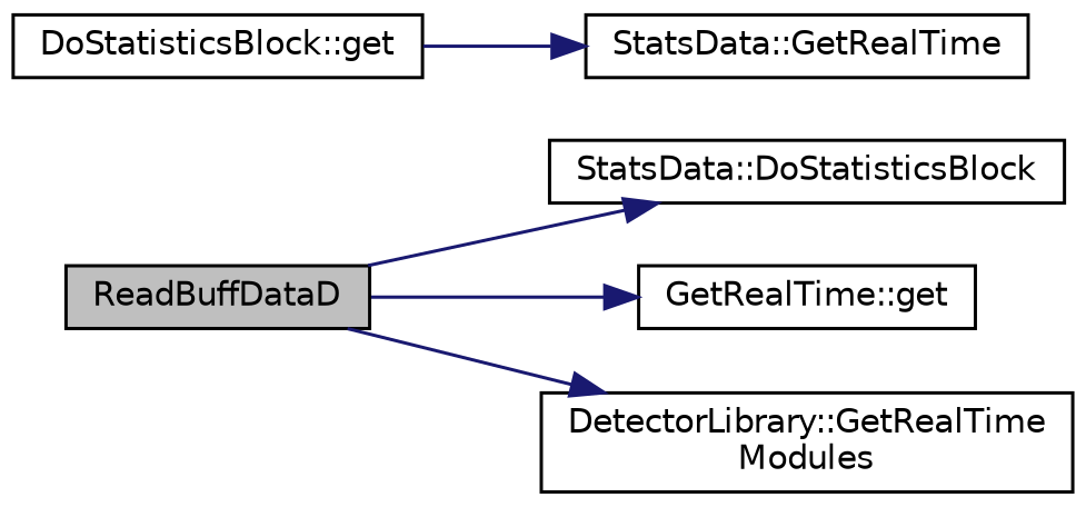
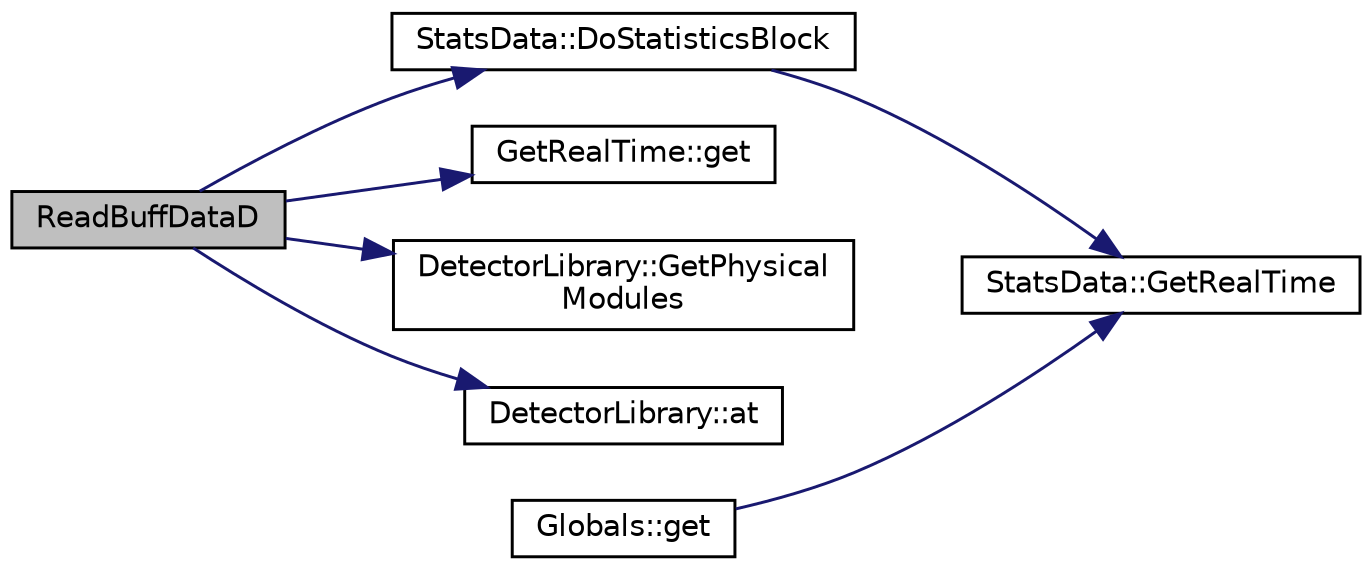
  digraph {
    rankdir=LR
    node [color=black fillcolor=white fontname=Helvetica fontsize=10 shape=record style=filled]
    edge [color=midnightblue fontname=Helvetica fontsize=10 labelfontname=Helvetica labelfontsize=10 style=solid]
    n1 [fillcolor=grey75 fontcolor=black height=0.2 label=ReadBuffDataD width=0.4]
    n2 [height=0.2 label="StatsData::DoStatisticsBlock" width=0.4]
    n3 [height=0.2 label="GetRealTime::get" width=0.4]
-   n4 [height=0.2 label="DetectorLibrary::GetRealTime\lModules" width=0.4]
+   n4 [height=0.2 label="DetectorLibrary::GetPhysical\lModules" width=0.4]
+   n5 [height=0.2 label="DetectorLibrary::at" width=0.4]
    n6 [height=0.2 label="StatsData::GetRealTime" width=0.4]
-   n7 [height=0.2 label="DoStatisticsBlock::get" width=0.4]
+   n7 [height=0.2 label="Globals::get" width=0.4]
    n1 -> n2
    n1 -> n3
    n1 -> n4
+   n1 -> n5
+   n2 -> n6
    n7 -> n6
  }
